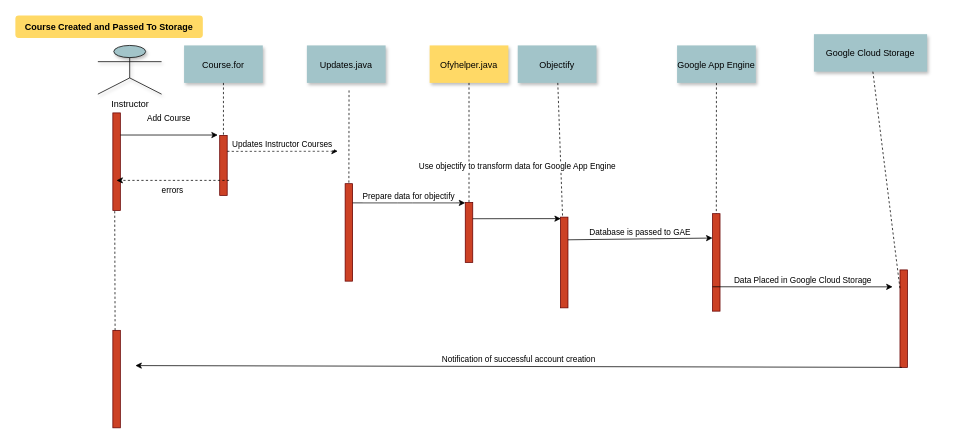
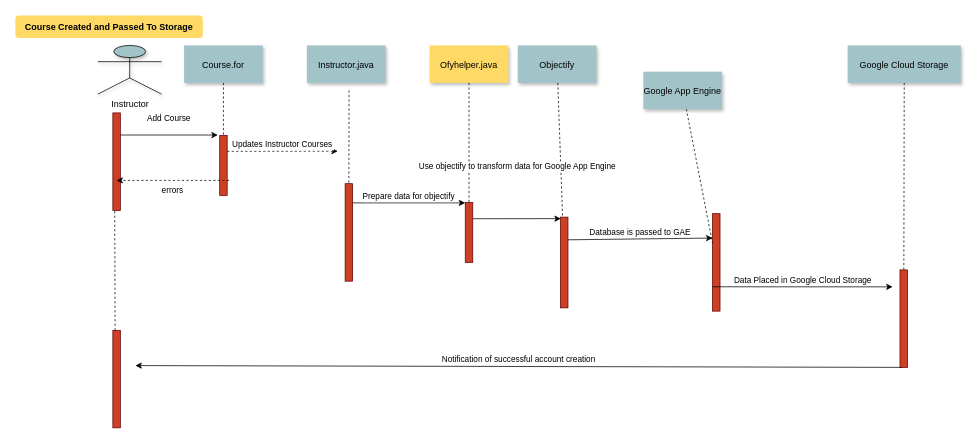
  <mxCell id="0" />
  <mxCell id="1" parent="0" />
  <mxCell id="2" value="" style="fillColor=#CC4125;strokeColor=#660000" parent="1" vertex="1"><mxGeometry x="150" y="150" width="10" height="130" as="geometry" /></mxCell>
  <mxCell id="3" value="Instructor" style="shape=umlActor;verticalLabelPosition=bottom;labelBackgroundColor=#ffffff;verticalAlign=top;html=1;outlineConnect=0;shadow=1;fontFamily=Helvetica;fontSize=12;fontColor=#000000;align=center;fillColor=#A2C4C9;" parent="1" vertex="1"><mxGeometry x="130" y="60" width="85" height="65" as="geometry" /></mxCell>
  <mxCell id="4" value="" style="fillColor=#CC4125;strokeColor=#660000" parent="1" vertex="1"><mxGeometry x="292.5" y="180" width="10" height="80" as="geometry" /></mxCell>
  <mxCell id="5" value="Course.for" style="shadow=1;fillColor=#A2C4C9;strokeColor=none" parent="1" vertex="1"><mxGeometry x="245" y="60" width="105" height="50" as="geometry" /></mxCell>
  <mxCell id="6" value="" style="edgeStyle=none;endArrow=none;dashed=1" parent="1" source="5" target="4" edge="1"><mxGeometry x="272.335" y="165" width="100" height="100" as="geometry"><mxPoint x="297.259" y="110" as="sourcePoint" /><mxPoint x="297.576" y="165" as="targetPoint" /></mxGeometry></mxCell>
  <mxCell id="7" value="Add Course&#10;" style="edgeStyle=none;verticalLabelPosition=top;verticalAlign=bottom" parent="1" edge="1"><mxGeometry x="220" y="92" width="100" height="100" as="geometry"><mxPoint x="160" y="179.5" as="sourcePoint" /><mxPoint x="290" y="179.5" as="targetPoint" /></mxGeometry></mxCell>
  <mxCell id="8" value="Updates Instructor Courses" style="edgeStyle=none;verticalLabelPosition=top;verticalAlign=bottom;dashed=1" parent="1" edge="1"><mxGeometry x="385.455" y="113.916" width="100" height="100" as="geometry"><mxPoint x="302.5" y="201.206" as="sourcePoint" /><mxPoint x="450" y="201" as="targetPoint" /></mxGeometry></mxCell>
- <mxCell id="9" value="Updates.java" style="shadow=1;fillColor=#A2C4C9;strokeColor=none" parent="1" vertex="1"><mxGeometry x="408.784" y="60" width="105" height="50" as="geometry" /></mxCell>
+ <mxCell id="9" value="Instructor.java" style="shadow=1;fillColor=#A2C4C9;strokeColor=none" parent="1" vertex="1"><mxGeometry x="408.784" y="60" width="105" height="50" as="geometry" /></mxCell>
  <mxCell id="10" value="" style="fillColor=#CC4125;strokeColor=#660000" parent="1" vertex="1"><mxGeometry x="459.784" y="244.394" width="10" height="130" as="geometry" /></mxCell>
  <mxCell id="11" value="" style="fillColor=#CC4125;strokeColor=#660000" parent="1" vertex="1"><mxGeometry x="620" y="269.394" width="10" height="80" as="geometry" /></mxCell>
  <mxCell id="12" value="Ofyhelper.java" style="shadow=1;fillColor=#ffd966;strokeColor=none;" parent="1" vertex="1"><mxGeometry x="572.5" y="60" width="105" height="50" as="geometry" /></mxCell>
  <mxCell id="13" value="" style="edgeStyle=none;endArrow=none;dashed=1" parent="1" source="12" target="11" edge="1"><mxGeometry x="614.488" y="175.0" width="100" height="100" as="geometry"><mxPoint x="624.653" y="110" as="sourcePoint" /><mxPoint x="624.653" y="260" as="targetPoint" /></mxGeometry></mxCell>
  <mxCell id="14" value="Objectify" style="shadow=1;fillColor=#A2C4C9;strokeColor=none" parent="1" vertex="1"><mxGeometry x="690" y="60" width="105" height="50" as="geometry" /></mxCell>
  <mxCell id="15" value="" style="edgeStyle=none;endArrow=none;dashed=1" parent="1" source="14" target="16" edge="1"><mxGeometry x="727.335" y="165" width="100" height="100" as="geometry"><mxPoint x="752.259" y="110" as="sourcePoint" /><mxPoint x="752.576" y="165" as="targetPoint" /></mxGeometry></mxCell>
  <mxCell id="16" value="" style="fillColor=#CC4125;strokeColor=#660000" parent="1" vertex="1"><mxGeometry x="747" y="289" width="10" height="121" as="geometry" /></mxCell>
  <mxCell id="17" value="Prepare data for objectify" style="edgeStyle=elbowEdgeStyle;elbow=vertical;verticalLabelPosition=top;verticalAlign=bottom" parent="1" source="10" target="11" edge="1"><mxGeometry x="540" y="270" width="100" height="100" as="geometry"><mxPoint x="490" y="370" as="sourcePoint" /><mxPoint x="590" y="270" as="targetPoint" /><Array as="points"><mxPoint x="540" y="270" /></Array></mxGeometry></mxCell>
- <mxCell id="18" value="Google App Engine" style="shadow=1;fillColor=#A2C4C9;strokeColor=none" parent="1" vertex="1"><mxGeometry x="902.5" y="60" width="105" height="50" as="geometry" /></mxCell>
+ <mxCell id="18" value="Google App Engine" style="shadow=1;fillColor=#A2C4C9;strokeColor=none" parent="1" vertex="1"><mxGeometry x="857.5" y="95" width="105" height="50" as="geometry" /></mxCell>
  <mxCell id="19" value="Use objectify to transform data for Google App Engine" style="edgeStyle=elbowEdgeStyle;elbow=vertical;verticalLabelPosition=top;verticalAlign=bottom;" parent="1" edge="1"><mxGeometry width="100" height="100" as="geometry"><mxPoint x="630" y="291.13" as="sourcePoint" /><mxPoint x="747.5" y="291.13" as="targetPoint" /><Array as="points" /><mxPoint x="1" y="-61" as="offset" /></mxGeometry></mxCell>
- <mxCell id="20" value="Google Cloud Storage" style="shadow=1;fillColor=#A2C4C9;strokeColor=none" parent="1" vertex="1"><mxGeometry x="1085" y="45" width="151" height="50" as="geometry" /></mxCell>
+ <mxCell id="20" value="Google Cloud Storage" style="shadow=1;fillColor=#A2C4C9;strokeColor=none" parent="1" vertex="1"><mxGeometry x="1130" y="60" width="151" height="50" as="geometry" /></mxCell>
  <mxCell id="21" value="Course Created and Passed To Storage" style="rounded=1;fontStyle=1;fillColor=#FFD966;strokeColor=none" parent="1" vertex="1"><mxGeometry x="20" y="20" width="250" height="30" as="geometry" /></mxCell>
  <mxCell id="22" value="Database is passed to GAE" style="endArrow=classic;html=1;exitX=1;exitY=0.25;exitDx=0;exitDy=0;entryX=0;entryY=0.25;entryDx=0;entryDy=0;fontSize=11;horizontal=1;labelPosition=center;verticalLabelPosition=top;align=center;verticalAlign=bottom;" parent="1" source="16" target="23" edge="1"><mxGeometry width="50" height="50" relative="1" as="geometry"><mxPoint x="810" y="330" as="sourcePoint" /><mxPoint x="694.708" y="10" as="targetPoint" /></mxGeometry></mxCell>
  <mxCell id="23" value="" style="fillColor=#CC4125;strokeColor=#660000" parent="1" vertex="1"><mxGeometry x="949.784" y="284.394" width="10" height="130" as="geometry" /></mxCell>
  <mxCell id="24" value="" style="edgeStyle=none;endArrow=none;dashed=1" parent="1" source="18" target="23" edge="1"><mxGeometry x="956.571" y="205" width="100" height="100" as="geometry"><mxPoint x="955" y="110" as="sourcePoint" /><mxPoint x="955" y="468.333" as="targetPoint" /></mxGeometry></mxCell>
  <mxCell id="25" value="Data Placed in Google Cloud Storage" style="endArrow=classic;html=1;fontSize=11;exitX=0;exitY=0.75;exitDx=0;exitDy=0;labelPosition=center;verticalLabelPosition=top;align=center;verticalAlign=bottom;" parent="1" source="23" edge="1"><mxGeometry width="50" height="50" relative="1" as="geometry"><mxPoint x="980" y="370" as="sourcePoint" /><mxPoint x="1190" y="382" as="targetPoint" /></mxGeometry></mxCell>
  <mxCell id="26" value="" style="fillColor=#CC4125;strokeColor=#660000" parent="1" vertex="1"><mxGeometry x="1199.784" y="359.394" width="10" height="130" as="geometry" /></mxCell>
  <mxCell id="27" value="" style="edgeStyle=none;endArrow=none;dashed=1" parent="1" source="20" target="26" edge="1"><mxGeometry x="1174.071" y="210" width="100" height="100" as="geometry"><mxPoint x="1200.345" y="110" as="sourcePoint" /><mxPoint x="1206" y="520" as="targetPoint" /></mxGeometry></mxCell>
  <mxCell id="28" value="errors" style="edgeStyle=elbowEdgeStyle;elbow=vertical;dashed=1;verticalLabelPosition=bottom;verticalAlign=top" parent="1" edge="1"><mxGeometry x="235" y="172" width="100" height="100" as="geometry"><mxPoint x="305" y="240" as="sourcePoint" /><mxPoint x="154.784" y="240" as="targetPoint" /><Array as="points"><mxPoint x="228" y="240" /></Array></mxGeometry></mxCell>
  <mxCell id="29" value="" style="fillColor=#CC4125;strokeColor=#660000" parent="1" vertex="1"><mxGeometry x="150" y="440" width="10" height="130" as="geometry" /></mxCell>
  <mxCell id="30" value="Notification of successful account creation" style="endArrow=classic;html=1;fontSize=11;exitX=0.25;exitY=1;exitDx=0;exitDy=0;labelPosition=center;verticalLabelPosition=top;align=center;verticalAlign=bottom;" parent="1" source="26" edge="1"><mxGeometry width="50" height="50" relative="1" as="geometry"><mxPoint x="630" y="490" as="sourcePoint" /><mxPoint x="180" y="487" as="targetPoint" /></mxGeometry></mxCell>
  <mxCell id="31" value="" style="endArrow=none;dashed=1;html=1;fontSize=11;entryX=0.25;entryY=1;entryDx=0;entryDy=0;" parent="1" target="2" edge="1"><mxGeometry width="50" height="50" relative="1" as="geometry"><mxPoint x="153" y="440" as="sourcePoint" /><mxPoint x="170" y="590" as="targetPoint" /></mxGeometry></mxCell>
  <mxCell id="32" value="" style="endArrow=none;dashed=1;html=1;fontSize=11;entryX=0.5;entryY=0;entryDx=0;entryDy=0;" parent="1" target="10" edge="1"><mxGeometry width="50" height="50" relative="1" as="geometry"><mxPoint x="465" y="120" as="sourcePoint" /><mxPoint x="420" y="310" as="targetPoint" /></mxGeometry></mxCell>
